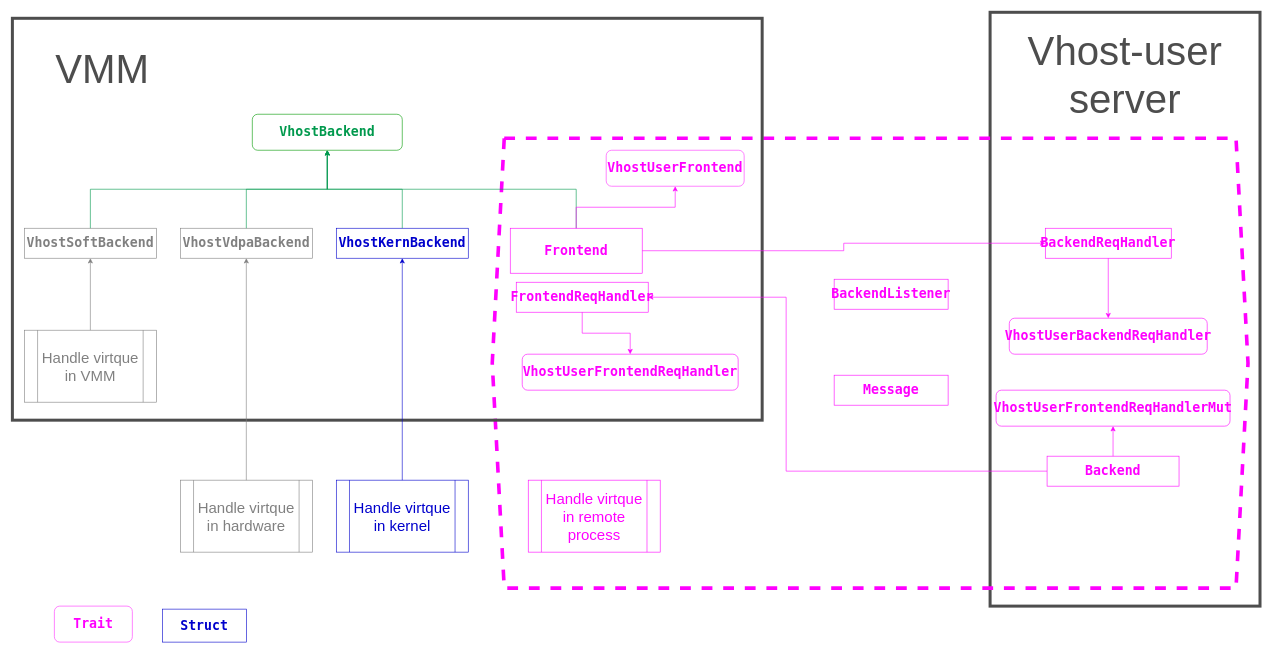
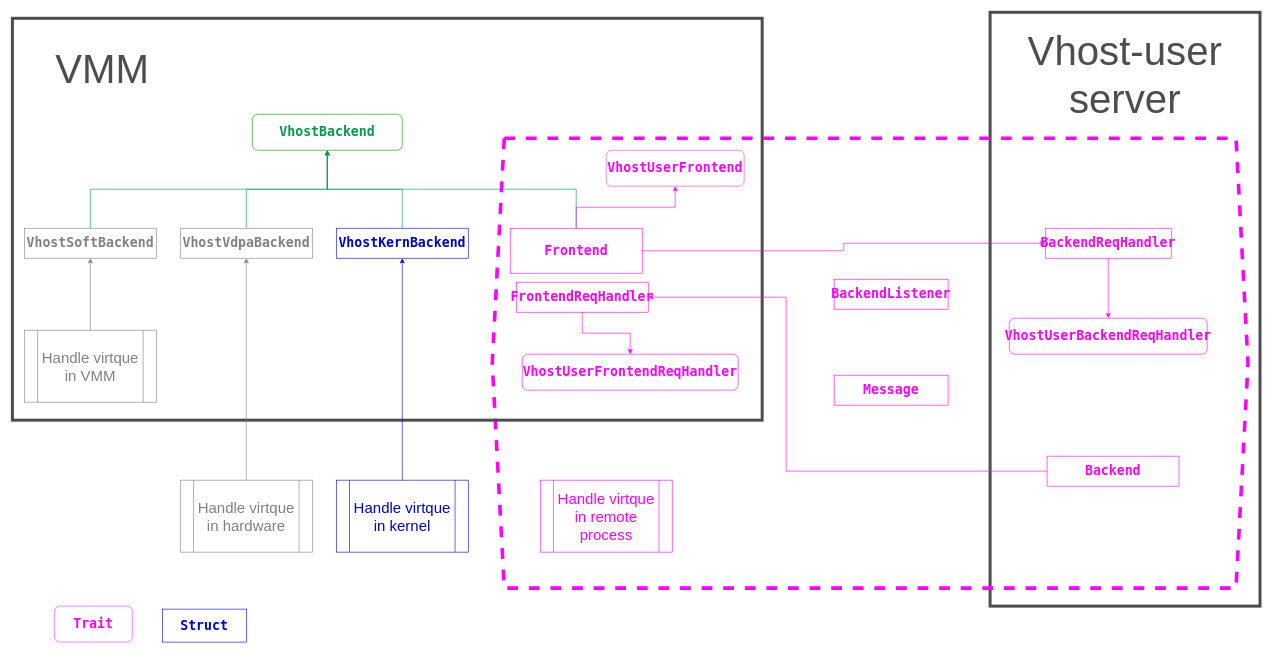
  <mxCell id="0" />
  <mxCell id="1" parent="0" />
  <mxCell id="2" value="&lt;br&gt;&lt;br&gt;&lt;br&gt;&lt;br&gt;&lt;br&gt;&lt;br&gt;&lt;br&gt;&lt;br&gt;&lt;br&gt;&lt;br&gt;&lt;br&gt;&lt;br&gt;&lt;br&gt;&lt;br&gt;&lt;br&gt;&lt;br&gt;" style="rounded=0;whiteSpace=wrap;html=1;labelBackgroundColor=none;sketch=0;fontSize=25;fontColor=#FF00FF;fillColor=none;strokeColor=#4D4D4D;strokeWidth=5;" vertex="1" parent="1"><mxGeometry x="1650" y="20" width="450" height="990" as="geometry" /></mxCell>
  <mxCell id="3" value="" style="shape=hexagon;perimeter=hexagonPerimeter2;whiteSpace=wrap;html=1;fixedSize=1;rounded=0;labelBackgroundColor=none;sketch=0;fillColor=none;fontSize=25;dashed=1;strokeWidth=6;fontColor=#FF00FF;strokeColor=#FF00FF;" vertex="1" parent="1"><mxGeometry x="820" y="230" width="1260" height="750" as="geometry" /></mxCell>
  <mxCell id="4" value="" style="rounded=0;whiteSpace=wrap;html=1;labelBackgroundColor=none;sketch=0;fontSize=25;fontColor=#FF00FF;fillColor=none;strokeColor=#4D4D4D;strokeWidth=5;" vertex="1" parent="1"><mxGeometry x="20" y="30" width="1250" height="670" as="geometry" /></mxCell>
  <mxCell id="5" value="&lt;pre style=&quot;font-family: &amp;quot;jetbrains mono&amp;quot;, monospace; font-size: 16.5pt;&quot;&gt;FrontendReqHandler&lt;/pre&gt;" style="rounded=0;whiteSpace=wrap;html=1;fontStyle=1;labelBackgroundColor=none;fontColor=#FF00FF;strokeColor=#FF00FF;" parent="1" vertex="1"><mxGeometry x="860" y="470" width="220" height="50" as="geometry" /></mxCell>
  <mxCell id="6" value="&lt;pre style=&quot;font-size: 16.5pt; font-weight: 700; font-family: &amp;quot;jetbrains mono&amp;quot;, monospace;&quot;&gt;VhostUserFrontendReqHandler&lt;/pre&gt;" style="rounded=1;whiteSpace=wrap;html=1;labelBackgroundColor=none;fontColor=#FF00FF;strokeColor=#FF00FF;" parent="1" vertex="1"><mxGeometry x="870" y="590" width="360" height="60" as="geometry" /></mxCell>
  <mxCell id="7" style="edgeStyle=orthogonalEdgeStyle;rounded=0;orthogonalLoop=1;jettySize=auto;html=1;exitX=0;exitY=0.5;exitDx=0;exitDy=0;entryX=1;entryY=0.5;entryDx=0;entryDy=0;labelBackgroundColor=none;fontColor=#FF00FF;strokeColor=#FF00FF;" edge="1" parent="1" source="8" target="5"><mxGeometry relative="1" as="geometry"><Array as="points"><mxPoint x="1310" y="785" /><mxPoint x="1310" y="495" /></Array></mxGeometry></mxCell>
  <mxCell id="8" value="&lt;pre style=&quot;font-family: &amp;quot;jetbrains mono&amp;quot;, monospace; font-size: 16.5pt;&quot;&gt;&lt;pre style=&quot;font-family: &amp;quot;jetbrains mono&amp;quot; , monospace ; font-size: 16.5pt&quot;&gt;Backend&lt;/pre&gt;&lt;/pre&gt;" style="rounded=0;whiteSpace=wrap;html=1;fontStyle=1;labelBackgroundColor=none;fontColor=#FF00FF;strokeColor=#FF00FF;" parent="1" vertex="1"><mxGeometry x="1745" y="760" width="220" height="50" as="geometry" /></mxCell>
- <mxCell id="9" value="&lt;pre style=&quot;font-size: 16.5pt; font-weight: 700; font-family: &amp;quot;jetbrains mono&amp;quot;, monospace;&quot;&gt;VhostUserFrontendReqHandlerMut&lt;/pre&gt;" style="rounded=1;whiteSpace=wrap;html=1;labelBackgroundColor=none;fontColor=#FF00FF;strokeColor=#FF00FF;" vertex="1" parent="1"><mxGeometry x="1660" y="650" width="390" height="60" as="geometry" /></mxCell>
  <mxCell id="10" style="edgeStyle=orthogonalEdgeStyle;rounded=0;orthogonalLoop=1;jettySize=auto;html=1;exitX=0.5;exitY=1;exitDx=0;exitDy=0;labelBackgroundColor=none;fontColor=#FF00FF;strokeColor=#FF00FF;" edge="1" parent="1" source="5" target="6"><mxGeometry relative="1" as="geometry"><mxPoint x="980" y="650" as="sourcePoint" /><mxPoint x="710" y="710" as="targetPoint" /></mxGeometry></mxCell>
  <mxCell id="11" value="&lt;pre style=&quot;font-family: &amp;quot;jetbrains mono&amp;quot;, monospace; font-size: 16.5pt;&quot;&gt;&lt;pre style=&quot;font-family: &amp;quot;jetbrains mono&amp;quot; , monospace ; font-size: 16.5pt&quot;&gt;BackendListener&lt;/pre&gt;&lt;/pre&gt;" style="rounded=0;whiteSpace=wrap;html=1;fontStyle=1;labelBackgroundColor=none;fontColor=#FF00FF;strokeColor=#FF00FF;" vertex="1" parent="1"><mxGeometry x="1390" y="465" width="190" height="50" as="geometry" /></mxCell>
  <mxCell id="12" value="&lt;pre style=&quot;font-family: &amp;quot;jetbrains mono&amp;quot;, monospace; font-size: 16.5pt;&quot;&gt;&lt;pre style=&quot;font-family: &amp;quot;jetbrains mono&amp;quot; , monospace ; font-size: 16.5pt&quot;&gt;&lt;pre style=&quot;font-family: &amp;quot;jetbrains mono&amp;quot; , monospace ; font-size: 16.5pt&quot;&gt;BackendReqHandler&lt;/pre&gt;&lt;/pre&gt;&lt;/pre&gt;" style="rounded=0;whiteSpace=wrap;html=1;fontStyle=1;labelBackgroundColor=none;fontColor=#FF00FF;strokeColor=#FF00FF;" vertex="1" parent="1"><mxGeometry x="1742" y="380" width="210" height="50" as="geometry" /></mxCell>
  <mxCell id="13" value="&lt;pre style=&quot;font-size: 16.5pt; font-weight: 700; font-family: &amp;quot;jetbrains mono&amp;quot;, monospace;&quot;&gt;&lt;pre style=&quot;font-family: &amp;quot;jetbrains mono&amp;quot;, monospace; font-size: 16.5pt;&quot;&gt;VhostUserBackendReqHandler&lt;/pre&gt;&lt;/pre&gt;" style="rounded=1;whiteSpace=wrap;html=1;labelBackgroundColor=none;fontColor=#FF00FF;strokeColor=#FF00FF;" vertex="1" parent="1"><mxGeometry x="1682" y="530" width="330" height="60" as="geometry" /></mxCell>
  <mxCell id="14" style="edgeStyle=orthogonalEdgeStyle;rounded=0;orthogonalLoop=1;jettySize=auto;html=1;exitX=0.5;exitY=1;exitDx=0;exitDy=0;entryX=0.5;entryY=0;entryDx=0;entryDy=0;labelBackgroundColor=none;fontColor=#FF00FF;strokeColor=#FF00FF;" edge="1" parent="1" source="12" target="13"><mxGeometry relative="1" as="geometry"><mxPoint x="1232" y="560" as="sourcePoint" /><mxPoint x="1232" y="660" as="targetPoint" /></mxGeometry></mxCell>
  <mxCell id="15" value="&lt;pre style=&quot;font-size: 16.5pt; font-weight: 700; font-family: &amp;quot;jetbrains mono&amp;quot;, monospace;&quot;&gt;VhostBackend&lt;/pre&gt;" style="rounded=1;whiteSpace=wrap;html=1;labelBackgroundColor=none;fontColor=#00994D;strokeColor=#009900;" vertex="1" parent="1"><mxGeometry x="420" y="190" width="250" height="60" as="geometry" /></mxCell>
  <mxCell id="16" value="&lt;pre style=&quot;font-family: &amp;quot;jetbrains mono&amp;quot;, monospace; font-size: 16.5pt;&quot;&gt;VhostKernBackend&lt;/pre&gt;" style="rounded=0;whiteSpace=wrap;html=1;fontStyle=1;labelBackgroundColor=none;strokeColor=#0000CC;fontColor=#0000CC;" vertex="1" parent="1"><mxGeometry x="560" y="380" width="220" height="50" as="geometry" /></mxCell>
  <mxCell id="17" value="&lt;pre style=&quot;font-family: &amp;quot;jetbrains mono&amp;quot;, monospace; font-size: 16.5pt;&quot;&gt;VhostVdpaBackend&lt;/pre&gt;" style="rounded=0;whiteSpace=wrap;html=1;fontStyle=1;labelBackgroundColor=none;fontColor=#808080;strokeColor=#808080;" vertex="1" parent="1"><mxGeometry x="300" y="380" width="220" height="50" as="geometry" /></mxCell>
  <mxCell id="18" value="&lt;pre style=&quot;font-family: &amp;quot;jetbrains mono&amp;quot; , monospace ; font-size: 16.5pt&quot;&gt;Frontend&lt;/pre&gt;" style="rounded=0;whiteSpace=wrap;html=1;fontStyle=1;labelBackgroundColor=none;fontColor=#FF00FF;strokeColor=#FF00FF;" vertex="1" parent="1"><mxGeometry x="850" y="380" width="220" height="75" as="geometry" /></mxCell>
  <mxCell id="19" value="&lt;pre style=&quot;font-family: &amp;quot;jetbrains mono&amp;quot; , monospace ; font-size: 16.5pt&quot;&gt;VhostSoftBackend&lt;/pre&gt;" style="rounded=0;whiteSpace=wrap;html=1;fontStyle=1;labelBackgroundColor=none;fontColor=#808080;strokeColor=#808080;" vertex="1" parent="1"><mxGeometry x="40" y="380" width="220" height="50" as="geometry" /></mxCell>
  <mxCell id="20" value="Handle virtque in VMM" style="shape=process;whiteSpace=wrap;html=1;backgroundOutline=1;rounded=0;labelBackgroundColor=none;sketch=0;fontSize=25;fontColor=#808080;strokeColor=#808080;" vertex="1" parent="1"><mxGeometry x="40" y="550" width="220" height="120" as="geometry" /></mxCell>
  <mxCell id="21" value="Handle virtque in hardware" style="shape=process;whiteSpace=wrap;html=1;backgroundOutline=1;rounded=0;labelBackgroundColor=none;sketch=0;fontSize=25;fontColor=#808080;strokeColor=#808080;" vertex="1" parent="1"><mxGeometry x="300" y="800" width="220" height="120" as="geometry" /></mxCell>
  <mxCell id="22" value="Handle virtque in kernel" style="shape=process;whiteSpace=wrap;html=1;backgroundOutline=1;rounded=0;labelBackgroundColor=none;sketch=0;fontSize=25;strokeColor=#0000CC;fontColor=#0000CC;" vertex="1" parent="1"><mxGeometry x="560" y="800" width="220" height="120" as="geometry" /></mxCell>
  <mxCell id="23" style="edgeStyle=orthogonalEdgeStyle;rounded=0;orthogonalLoop=1;jettySize=auto;html=1;exitX=0.5;exitY=0;exitDx=0;exitDy=0;labelBackgroundColor=none;entryX=0.5;entryY=1;entryDx=0;entryDy=0;strokeColor=#0000CC;" edge="1" parent="1" source="22" target="16"><mxGeometry relative="1" as="geometry"><mxPoint x="960" y="640" as="sourcePoint" /><mxPoint x="960" y="740" as="targetPoint" /></mxGeometry></mxCell>
  <mxCell id="24" style="edgeStyle=orthogonalEdgeStyle;rounded=0;orthogonalLoop=1;jettySize=auto;html=1;exitX=1;exitY=0.5;exitDx=0;exitDy=0;labelBackgroundColor=none;entryX=0;entryY=0.5;entryDx=0;entryDy=0;fontColor=#FF00FF;strokeColor=#FF00FF;" edge="1" parent="1" source="18" target="12"><mxGeometry relative="1" as="geometry"><mxPoint x="870" y="910" as="sourcePoint" /><mxPoint x="870" y="1010" as="targetPoint" /></mxGeometry></mxCell>
  <mxCell id="25" style="edgeStyle=orthogonalEdgeStyle;rounded=0;orthogonalLoop=1;jettySize=auto;html=1;exitX=0.5;exitY=0;exitDx=0;exitDy=0;labelBackgroundColor=none;entryX=0.5;entryY=1;entryDx=0;entryDy=0;fontColor=#808080;strokeColor=#808080;" edge="1" parent="1" source="21" target="17"><mxGeometry relative="1" as="geometry"><mxPoint x="450" y="800" as="sourcePoint" /><mxPoint x="450" y="900" as="targetPoint" /></mxGeometry></mxCell>
  <mxCell id="26" style="edgeStyle=orthogonalEdgeStyle;rounded=0;orthogonalLoop=1;jettySize=auto;html=1;exitX=0.5;exitY=0;exitDx=0;exitDy=0;labelBackgroundColor=none;entryX=0.5;entryY=1;entryDx=0;entryDy=0;fontColor=#808080;strokeColor=#808080;" edge="1" parent="1" source="20" target="19"><mxGeometry relative="1" as="geometry"><mxPoint x="270" y="850" as="sourcePoint" /><mxPoint x="270" y="950" as="targetPoint" /></mxGeometry></mxCell>
  <mxCell id="27" style="edgeStyle=orthogonalEdgeStyle;rounded=0;orthogonalLoop=1;jettySize=auto;html=1;exitX=0.5;exitY=0;exitDx=0;exitDy=0;labelBackgroundColor=none;entryX=0.5;entryY=1;entryDx=0;entryDy=0;strokeColor=#00994D;" edge="1" parent="1" source="19" target="15"><mxGeometry relative="1" as="geometry"><mxPoint x="940" y="640" as="sourcePoint" /><mxPoint x="940" y="740" as="targetPoint" /></mxGeometry></mxCell>
  <mxCell id="28" style="edgeStyle=orthogonalEdgeStyle;rounded=0;orthogonalLoop=1;jettySize=auto;html=1;exitX=0.5;exitY=0;exitDx=0;exitDy=0;labelBackgroundColor=none;strokeColor=#00994D;entryX=0.5;entryY=1;entryDx=0;entryDy=0;" edge="1" parent="1" source="17" target="15"><mxGeometry relative="1" as="geometry"><mxPoint x="1030" y="170" as="sourcePoint" /><mxPoint x="560" y="220" as="targetPoint" /></mxGeometry></mxCell>
  <mxCell id="29" style="edgeStyle=orthogonalEdgeStyle;rounded=0;orthogonalLoop=1;jettySize=auto;html=1;exitX=0.5;exitY=0;exitDx=0;exitDy=0;labelBackgroundColor=none;entryX=0.5;entryY=1;entryDx=0;entryDy=0;strokeColor=#00994D;" edge="1" parent="1" source="16" target="15"><mxGeometry relative="1" as="geometry"><mxPoint x="1040" y="120" as="sourcePoint" /><mxPoint x="1535" y="-80" as="targetPoint" /></mxGeometry></mxCell>
  <mxCell id="30" value="&lt;pre style=&quot;font-family: &amp;quot;jetbrains mono&amp;quot; , monospace ; font-size: 16.5pt&quot;&gt;&lt;pre style=&quot;font-family: &amp;quot;jetbrains mono&amp;quot; , monospace ; font-size: 16.5pt&quot;&gt;Message&lt;/pre&gt;&lt;/pre&gt;" style="rounded=0;whiteSpace=wrap;html=1;fontStyle=1;labelBackgroundColor=none;fontColor=#FF00FF;strokeColor=#FF00FF;" vertex="1" parent="1"><mxGeometry x="1390" y="625" width="190" height="50" as="geometry" /></mxCell>
  <mxCell id="31" value="&lt;pre style=&quot;font-size: 16.5pt ; font-weight: 700 ; font-family: &amp;quot;jetbrains mono&amp;quot; , monospace&quot;&gt;&lt;pre style=&quot;font-family: &amp;quot;jetbrains mono&amp;quot; , monospace ; font-size: 16.5pt&quot;&gt;VhostUserFrontend&lt;/pre&gt;&lt;/pre&gt;" style="rounded=1;whiteSpace=wrap;html=1;labelBackgroundColor=none;strokeColor=#FF33FF;fontColor=#FF00FF;" vertex="1" parent="1"><mxGeometry x="1010" y="250" width="230" height="60" as="geometry" /></mxCell>
  <mxCell id="32" style="edgeStyle=orthogonalEdgeStyle;rounded=0;orthogonalLoop=1;jettySize=auto;html=1;exitX=0.5;exitY=0;exitDx=0;exitDy=0;labelBackgroundColor=none;entryX=0.5;entryY=1;entryDx=0;entryDy=0;strokeColor=#00994D;" edge="1" parent="1" source="18" target="15"><mxGeometry relative="1" as="geometry"><mxPoint x="1060" y="520" as="sourcePoint" /><mxPoint x="545" y="250" as="targetPoint" /></mxGeometry></mxCell>
- <mxCell id="33" value="Handle virtque in remote process" style="shape=process;whiteSpace=wrap;html=1;backgroundOutline=1;rounded=0;labelBackgroundColor=none;sketch=0;fontSize=25;fontColor=#FF00FF;strokeColor=#FF00FF;" vertex="1" parent="1"><mxGeometry x="880" y="800" width="220" height="120" as="geometry" /></mxCell>
- <mxCell id="34" style="edgeStyle=orthogonalEdgeStyle;rounded=0;orthogonalLoop=1;jettySize=auto;html=1;exitX=0.5;exitY=0;exitDx=0;exitDy=0;entryX=0.5;entryY=1;entryDx=0;entryDy=0;labelBackgroundColor=none;fontColor=#FF00FF;strokeColor=#FF00FF;" edge="1" parent="1" source="8" target="9"><mxGeometry relative="1" as="geometry"><mxPoint x="1890" y="180" as="sourcePoint" /><mxPoint x="1890" y="260" as="targetPoint" /></mxGeometry></mxCell>
+ <mxCell id="33" value="Handle virtque in remote process" style="shape=process;whiteSpace=wrap;html=1;backgroundOutline=1;rounded=0;labelBackgroundColor=none;sketch=0;fontSize=25;fontColor=#FF00FF;strokeColor=#FF00FF;" vertex="1" parent="1"><mxGeometry x="900" y="800" width="220" height="120" as="geometry" /></mxCell>
  <mxCell id="35" style="edgeStyle=orthogonalEdgeStyle;rounded=0;orthogonalLoop=1;jettySize=auto;html=1;exitX=0.5;exitY=0;exitDx=0;exitDy=0;labelBackgroundColor=none;entryX=0.5;entryY=1;entryDx=0;entryDy=0;strokeColor=#FF00FF;" edge="1" parent="1" source="18" target="31"><mxGeometry relative="1" as="geometry"><mxPoint x="1460" y="180" as="sourcePoint" /><mxPoint x="2132" y="180" as="targetPoint" /></mxGeometry></mxCell>
  <mxCell id="36" value="&lt;pre style=&quot;font-size: 16.5pt ; font-weight: 700 ; font-family: &amp;#34;jetbrains mono&amp;#34; , monospace&quot;&gt;&lt;pre style=&quot;font-family: &amp;#34;jetbrains mono&amp;#34; , monospace ; font-size: 16.5pt&quot;&gt;Trait&lt;/pre&gt;&lt;/pre&gt;" style="rounded=1;whiteSpace=wrap;html=1;labelBackgroundColor=none;strokeColor=#FF33FF;fontColor=#FF00FF;" vertex="1" parent="1"><mxGeometry x="90" y="1010" width="130" height="60" as="geometry" /></mxCell>
  <mxCell id="37" value="Vhost-user server" style="rounded=1;whiteSpace=wrap;html=1;dashed=1;labelBackgroundColor=none;sketch=0;strokeWidth=5;fontSize=67;fillColor=none;strokeColor=none;fontColor=#4D4D4D;" vertex="1" parent="1"><mxGeometry x="1710" y="50" width="330" height="150" as="geometry" /></mxCell>
  <mxCell id="38" value="VMM" style="rounded=1;whiteSpace=wrap;html=1;dashed=1;labelBackgroundColor=none;sketch=0;strokeWidth=5;fontSize=67;fillColor=none;strokeColor=none;fontColor=#4D4D4D;" vertex="1" parent="1"><mxGeometry x="50" y="40" width="240" height="150" as="geometry" /></mxCell>
  <mxCell id="39" value="&lt;pre style=&quot;font-family: &amp;#34;jetbrains mono&amp;#34; , monospace ; font-size: 16.5pt&quot;&gt;Struct&lt;/pre&gt;" style="rounded=0;whiteSpace=wrap;html=1;fontStyle=1;labelBackgroundColor=none;strokeColor=#0000CC;fontColor=#0000CC;" vertex="1" parent="1"><mxGeometry x="270" y="1015" width="140" height="55" as="geometry" /></mxCell>
